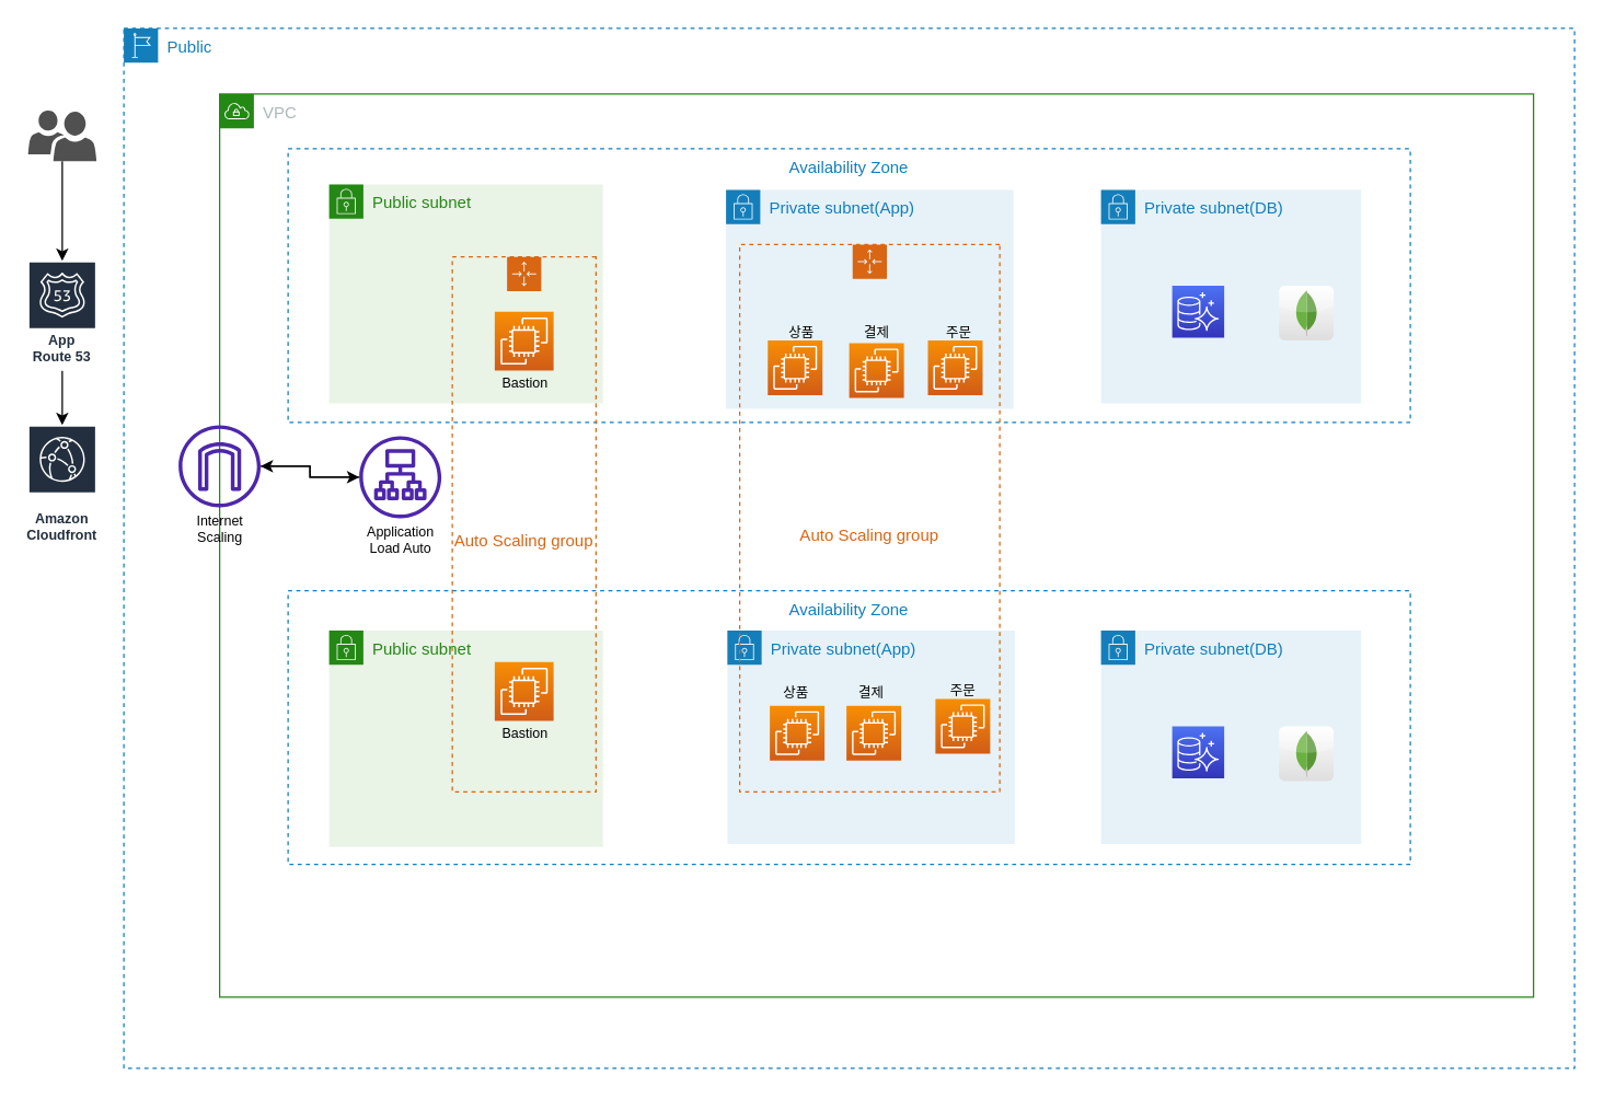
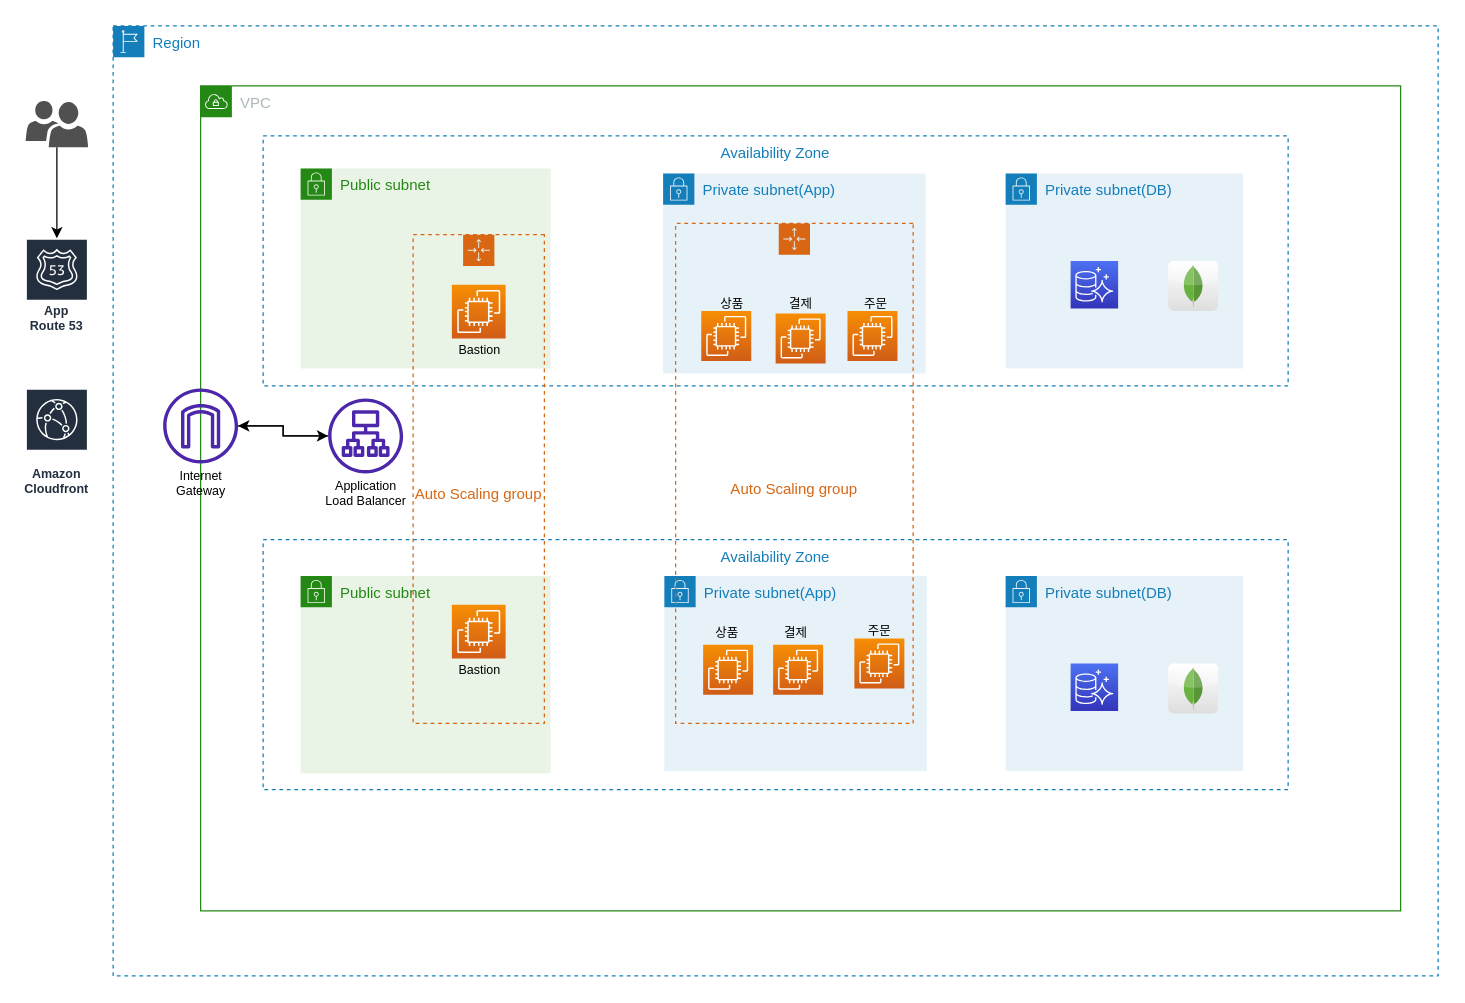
  <mxCell id="0" />
  <mxCell id="1" parent="0" />
- <mxCell id="2" style="edgeStyle=orthogonalEdgeStyle;rounded=0;orthogonalLoop=1;jettySize=auto;html=1;startArrow=none;startFill=0;endArrow=classic;endFill=1;" parent="1" source="3" target="44" edge="1"><mxGeometry relative="1" as="geometry" /></mxCell>
  <mxCell id="3" value="App Route 53" style="sketch=0;outlineConnect=0;fontColor=#232F3E;gradientColor=none;strokeColor=#ffffff;fillColor=#232F3E;dashed=0;verticalLabelPosition=middle;verticalAlign=bottom;align=center;html=1;whiteSpace=wrap;fontSize=10;fontStyle=1;spacing=3;shape=mxgraph.aws4.productIcon;prIcon=mxgraph.aws4.route_53;" parent="1" vertex="1"><mxGeometry x="20" y="190" width="50" height="80" as="geometry" /></mxCell>
- <mxCell id="4" value="Public" style="points=[[0,0],[0.25,0],[0.5,0],[0.75,0],[1,0],[1,0.25],[1,0.5],[1,0.75],[1,1],[0.75,1],[0.5,1],[0.25,1],[0,1],[0,0.75],[0,0.5],[0,0.25]];outlineConnect=0;gradientColor=none;html=1;whiteSpace=wrap;fontSize=12;fontStyle=0;container=1;pointerEvents=0;collapsible=0;recursiveResize=0;shape=mxgraph.aws4.group;grIcon=mxgraph.aws4.group_region;strokeColor=#147EBA;fillColor=none;verticalAlign=top;align=left;spacingLeft=30;fontColor=#147EBA;dashed=1;" parent="1" vertex="1"><mxGeometry x="90" y="20" width="1060" height="760" as="geometry" /></mxCell>
+ <mxCell id="4" value="Region" style="points=[[0,0],[0.25,0],[0.5,0],[0.75,0],[1,0],[1,0.25],[1,0.5],[1,0.75],[1,1],[0.75,1],[0.5,1],[0.25,1],[0,1],[0,0.75],[0,0.5],[0,0.25]];outlineConnect=0;gradientColor=none;html=1;whiteSpace=wrap;fontSize=12;fontStyle=0;container=1;pointerEvents=0;collapsible=0;recursiveResize=0;shape=mxgraph.aws4.group;grIcon=mxgraph.aws4.group_region;strokeColor=#147EBA;fillColor=none;verticalAlign=top;align=left;spacingLeft=30;fontColor=#147EBA;dashed=1;" parent="1" vertex="1"><mxGeometry x="90" y="20" width="1060" height="760" as="geometry" /></mxCell>
  <mxCell id="5" value="VPC" style="points=[[0,0],[0.25,0],[0.5,0],[0.75,0],[1,0],[1,0.25],[1,0.5],[1,0.75],[1,1],[0.75,1],[0.5,1],[0.25,1],[0,1],[0,0.75],[0,0.5],[0,0.25]];outlineConnect=0;gradientColor=none;html=1;whiteSpace=wrap;fontSize=12;fontStyle=0;container=1;pointerEvents=0;collapsible=0;recursiveResize=0;shape=mxgraph.aws4.group;grIcon=mxgraph.aws4.group_vpc;strokeColor=#248814;fillColor=none;verticalAlign=top;align=left;spacingLeft=30;fontColor=#AAB7B8;dashed=0;" parent="4" vertex="1"><mxGeometry x="70" y="48" width="960" height="660" as="geometry" /></mxCell>
  <mxCell id="6" value="Private subnet(App)" style="points=[[0,0],[0.25,0],[0.5,0],[0.75,0],[1,0],[1,0.25],[1,0.5],[1,0.75],[1,1],[0.75,1],[0.5,1],[0.25,1],[0,1],[0,0.75],[0,0.5],[0,0.25]];outlineConnect=0;gradientColor=none;html=1;whiteSpace=wrap;fontSize=12;fontStyle=0;container=1;pointerEvents=0;collapsible=0;recursiveResize=0;shape=mxgraph.aws4.group;grIcon=mxgraph.aws4.group_security_group;grStroke=0;strokeColor=#147EBA;fillColor=#E6F2F8;verticalAlign=top;align=left;spacingLeft=30;fontColor=#147EBA;dashed=0;" parent="5" vertex="1"><mxGeometry x="371" y="392" width="210" height="156" as="geometry" /></mxCell>
  <mxCell id="7" value="상품" style="text;html=1;align=center;verticalAlign=middle;resizable=0;points=[];autosize=1;strokeColor=none;fillColor=none;fontSize=10;" parent="6" vertex="1"><mxGeometry x="30" y="30" width="40" height="30" as="geometry" /></mxCell>
  <mxCell id="8" value="결제" style="text;html=1;align=center;verticalAlign=middle;resizable=0;points=[];autosize=1;strokeColor=none;fillColor=none;fontSize=10;" parent="6" vertex="1"><mxGeometry x="85" y="30" width="40" height="30" as="geometry" /></mxCell>
  <mxCell id="9" value="" style="sketch=0;points=[[0,0,0],[0.25,0,0],[0.5,0,0],[0.75,0,0],[1,0,0],[0,1,0],[0.25,1,0],[0.5,1,0],[0.75,1,0],[1,1,0],[0,0.25,0],[0,0.5,0],[0,0.75,0],[1,0.25,0],[1,0.5,0],[1,0.75,0]];outlineConnect=0;fontColor=#232F3E;gradientColor=#F78E04;gradientDirection=north;fillColor=#D05C17;strokeColor=#ffffff;dashed=0;verticalLabelPosition=bottom;verticalAlign=top;align=center;html=1;fontSize=12;fontStyle=0;aspect=fixed;shape=mxgraph.aws4.resourceIcon;resIcon=mxgraph.aws4.ec2;" parent="6" vertex="1"><mxGeometry x="87" y="55" width="40" height="40" as="geometry" /></mxCell>
  <mxCell id="10" value="Availability Zone" style="fillColor=none;strokeColor=#147EBA;dashed=1;verticalAlign=top;fontStyle=0;fontColor=#147EBA;" parent="5" vertex="1"><mxGeometry x="50" y="40" width="820" height="200" as="geometry" /></mxCell>
  <mxCell id="11" value="Public subnet" style="points=[[0,0],[0.25,0],[0.5,0],[0.75,0],[1,0],[1,0.25],[1,0.5],[1,0.75],[1,1],[0.75,1],[0.5,1],[0.25,1],[0,1],[0,0.75],[0,0.5],[0,0.25]];outlineConnect=0;gradientColor=none;html=1;whiteSpace=wrap;fontSize=12;fontStyle=0;container=1;pointerEvents=0;collapsible=0;recursiveResize=0;shape=mxgraph.aws4.group;grIcon=mxgraph.aws4.group_security_group;grStroke=0;strokeColor=#248814;fillColor=#E9F3E6;verticalAlign=top;align=left;spacingLeft=30;fontColor=#248814;dashed=0;flipH=0;flipV=0;" parent="5" vertex="1"><mxGeometry x="80" y="66" width="200" height="160" as="geometry" /></mxCell>
  <mxCell id="12" value="Private subnet(DB)" style="points=[[0,0],[0.25,0],[0.5,0],[0.75,0],[1,0],[1,0.25],[1,0.5],[1,0.75],[1,1],[0.75,1],[0.5,1],[0.25,1],[0,1],[0,0.75],[0,0.5],[0,0.25]];outlineConnect=0;gradientColor=none;html=1;whiteSpace=wrap;fontSize=12;fontStyle=0;container=1;pointerEvents=0;collapsible=0;recursiveResize=0;shape=mxgraph.aws4.group;grIcon=mxgraph.aws4.group_security_group;grStroke=0;strokeColor=#147EBA;fillColor=#E6F2F8;verticalAlign=top;align=left;spacingLeft=30;fontColor=#147EBA;dashed=0;" parent="5" vertex="1"><mxGeometry x="644" y="70" width="190" height="156" as="geometry" /></mxCell>
  <mxCell id="13" value="" style="sketch=0;points=[[0,0,0],[0.25,0,0],[0.5,0,0],[0.75,0,0],[1,0,0],[0,1,0],[0.25,1,0],[0.5,1,0],[0.75,1,0],[1,1,0],[0,0.25,0],[0,0.5,0],[0,0.75,0],[1,0.25,0],[1,0.5,0],[1,0.75,0]];outlineConnect=0;fontColor=#232F3E;gradientColor=#4D72F3;gradientDirection=north;fillColor=#3334B9;strokeColor=#ffffff;dashed=0;verticalLabelPosition=bottom;verticalAlign=top;align=center;html=1;fontSize=12;fontStyle=0;aspect=fixed;shape=mxgraph.aws4.resourceIcon;resIcon=mxgraph.aws4.aurora;" parent="12" vertex="1"><mxGeometry x="52" y="70" width="38" height="38" as="geometry" /></mxCell>
  <mxCell id="14" value="" style="dashed=0;outlineConnect=0;html=1;align=center;labelPosition=center;verticalLabelPosition=bottom;verticalAlign=top;shape=mxgraph.webicons.mongodb;gradientColor=#DFDEDE" parent="12" vertex="1"><mxGeometry x="130" y="70" width="40" height="40" as="geometry" /></mxCell>
  <mxCell id="15" value="Private subnet(App)" style="points=[[0,0],[0.25,0],[0.5,0],[0.75,0],[1,0],[1,0.25],[1,0.5],[1,0.75],[1,1],[0.75,1],[0.5,1],[0.25,1],[0,1],[0,0.75],[0,0.5],[0,0.25]];outlineConnect=0;gradientColor=none;html=1;whiteSpace=wrap;fontSize=12;fontStyle=0;container=1;pointerEvents=0;collapsible=0;recursiveResize=0;shape=mxgraph.aws4.group;grIcon=mxgraph.aws4.group_security_group;grStroke=0;strokeColor=#147EBA;fillColor=#E6F2F8;verticalAlign=top;align=left;spacingLeft=30;fontColor=#147EBA;dashed=0;" parent="5" vertex="1"><mxGeometry x="370" y="70" width="210" height="160" as="geometry" /></mxCell>
  <mxCell id="16" value="결제" style="text;html=1;align=center;verticalAlign=middle;resizable=0;points=[];autosize=1;strokeColor=none;fillColor=none;fontSize=10;" parent="15" vertex="1"><mxGeometry x="90" y="89" width="40" height="30" as="geometry" /></mxCell>
  <mxCell id="17" value="Auto Scaling group" style="points=[[0,0],[0.25,0],[0.5,0],[0.75,0],[1,0],[1,0.25],[1,0.5],[1,0.75],[1,1],[0.75,1],[0.5,1],[0.25,1],[0,1],[0,0.75],[0,0.5],[0,0.25]];outlineConnect=0;gradientColor=none;html=1;whiteSpace=wrap;fontSize=12;fontStyle=0;container=1;pointerEvents=0;collapsible=0;recursiveResize=0;shape=mxgraph.aws4.groupCenter;grIcon=mxgraph.aws4.group_auto_scaling_group;grStroke=1;strokeColor=#D86613;fillColor=none;verticalAlign=middle;align=center;fontColor=#D86613;dashed=1;spacingTop=25;flipV=0;flipH=1;" parent="15" vertex="1"><mxGeometry x="10" y="40" width="190" height="400" as="geometry" /></mxCell>
  <mxCell id="18" value="" style="sketch=0;points=[[0,0,0],[0.25,0,0],[0.5,0,0],[0.75,0,0],[1,0,0],[0,1,0],[0.25,1,0],[0.5,1,0],[0.75,1,0],[1,1,0],[0,0.25,0],[0,0.5,0],[0,0.75,0],[1,0.25,0],[1,0.5,0],[1,0.75,0]];outlineConnect=0;fontColor=#232F3E;gradientColor=#F78E04;gradientDirection=north;fillColor=#D05C17;strokeColor=#ffffff;dashed=0;verticalLabelPosition=bottom;verticalAlign=top;align=center;html=1;fontSize=12;fontStyle=0;aspect=fixed;shape=mxgraph.aws4.resourceIcon;resIcon=mxgraph.aws4.ec2;" parent="17" vertex="1"><mxGeometry x="20.5" y="70" width="40" height="40" as="geometry" /></mxCell>
  <mxCell id="19" value="" style="sketch=0;points=[[0,0,0],[0.25,0,0],[0.5,0,0],[0.75,0,0],[1,0,0],[0,1,0],[0.25,1,0],[0.5,1,0],[0.75,1,0],[1,1,0],[0,0.25,0],[0,0.5,0],[0,0.75,0],[1,0.25,0],[1,0.5,0],[1,0.75,0]];outlineConnect=0;fontColor=#232F3E;gradientColor=#F78E04;gradientDirection=north;fillColor=#D05C17;strokeColor=#ffffff;dashed=0;verticalLabelPosition=bottom;verticalAlign=top;align=center;html=1;fontSize=12;fontStyle=0;aspect=fixed;shape=mxgraph.aws4.resourceIcon;resIcon=mxgraph.aws4.ec2;" parent="17" vertex="1"><mxGeometry x="137.5" y="70" width="40" height="40" as="geometry" /></mxCell>
  <mxCell id="20" value="Availability Zone" style="fillColor=none;strokeColor=#147EBA;dashed=1;verticalAlign=top;fontStyle=0;fontColor=#147EBA;" parent="5" vertex="1"><mxGeometry x="50" y="363" width="820" height="200" as="geometry" /></mxCell>
  <mxCell id="21" value="Public subnet" style="points=[[0,0],[0.25,0],[0.5,0],[0.75,0],[1,0],[1,0.25],[1,0.5],[1,0.75],[1,1],[0.75,1],[0.5,1],[0.25,1],[0,1],[0,0.75],[0,0.5],[0,0.25]];outlineConnect=0;gradientColor=none;html=1;whiteSpace=wrap;fontSize=12;fontStyle=0;container=1;pointerEvents=0;collapsible=0;recursiveResize=0;shape=mxgraph.aws4.group;grIcon=mxgraph.aws4.group_security_group;grStroke=0;strokeColor=#248814;fillColor=#E9F3E6;verticalAlign=top;align=left;spacingLeft=30;fontColor=#248814;dashed=0;flipH=0;flipV=0;" parent="5" vertex="1"><mxGeometry x="80" y="392" width="200" height="158" as="geometry" /></mxCell>
  <mxCell id="22" value="Private subnet(DB)" style="points=[[0,0],[0.25,0],[0.5,0],[0.75,0],[1,0],[1,0.25],[1,0.5],[1,0.75],[1,1],[0.75,1],[0.5,1],[0.25,1],[0,1],[0,0.75],[0,0.5],[0,0.25]];outlineConnect=0;gradientColor=none;html=1;whiteSpace=wrap;fontSize=12;fontStyle=0;container=1;pointerEvents=0;collapsible=0;recursiveResize=0;shape=mxgraph.aws4.group;grIcon=mxgraph.aws4.group_security_group;grStroke=0;strokeColor=#147EBA;fillColor=#E6F2F8;verticalAlign=top;align=left;spacingLeft=30;fontColor=#147EBA;dashed=0;" parent="5" vertex="1"><mxGeometry x="644" y="392" width="190" height="156" as="geometry" /></mxCell>
  <mxCell id="23" value="" style="sketch=0;points=[[0,0,0],[0.25,0,0],[0.5,0,0],[0.75,0,0],[1,0,0],[0,1,0],[0.25,1,0],[0.5,1,0],[0.75,1,0],[1,1,0],[0,0.25,0],[0,0.5,0],[0,0.75,0],[1,0.25,0],[1,0.5,0],[1,0.75,0]];outlineConnect=0;fontColor=#232F3E;gradientColor=#4D72F3;gradientDirection=north;fillColor=#3334B9;strokeColor=#ffffff;dashed=0;verticalLabelPosition=bottom;verticalAlign=top;align=center;html=1;fontSize=12;fontStyle=0;aspect=fixed;shape=mxgraph.aws4.resourceIcon;resIcon=mxgraph.aws4.aurora;" parent="22" vertex="1"><mxGeometry x="52" y="70" width="38" height="38" as="geometry" /></mxCell>
  <mxCell id="24" value="" style="dashed=0;outlineConnect=0;html=1;align=center;labelPosition=center;verticalLabelPosition=bottom;verticalAlign=top;shape=mxgraph.webicons.mongodb;gradientColor=#DFDEDE" parent="22" vertex="1"><mxGeometry x="130" y="70" width="40" height="40" as="geometry" /></mxCell>
  <mxCell id="25" value="" style="sketch=0;outlineConnect=0;fontColor=#232F3E;gradientColor=none;fillColor=#4D27AA;strokeColor=none;dashed=0;verticalLabelPosition=bottom;verticalAlign=top;align=center;html=1;fontSize=12;fontStyle=0;aspect=fixed;pointerEvents=1;shape=mxgraph.aws4.application_load_balancer;" parent="5" vertex="1"><mxGeometry x="102" y="250" width="60" height="60" as="geometry" /></mxCell>
  <mxCell id="26" value="Auto Scaling group" style="points=[[0,0],[0.25,0],[0.5,0],[0.75,0],[1,0],[1,0.25],[1,0.5],[1,0.75],[1,1],[0.75,1],[0.5,1],[0.25,1],[0,1],[0,0.75],[0,0.5],[0,0.25]];outlineConnect=0;gradientColor=none;html=1;whiteSpace=wrap;fontSize=12;fontStyle=0;container=1;pointerEvents=0;collapsible=0;recursiveResize=0;shape=mxgraph.aws4.groupCenter;grIcon=mxgraph.aws4.group_auto_scaling_group;grStroke=1;strokeColor=#D86613;fillColor=none;verticalAlign=middle;align=center;fontColor=#D86613;dashed=1;spacingTop=25;flipV=0;flipH=1;" parent="5" vertex="1"><mxGeometry x="170" y="119" width="105" height="391" as="geometry" /></mxCell>
  <mxCell id="27" value="Bastion" style="text;html=1;align=center;verticalAlign=middle;resizable=0;points=[];autosize=1;strokeColor=none;fillColor=none;fontSize=10;" parent="26" vertex="1"><mxGeometry x="22.5" y="333" width="60" height="30" as="geometry" /></mxCell>
  <mxCell id="28" value="" style="sketch=0;points=[[0,0,0],[0.25,0,0],[0.5,0,0],[0.75,0,0],[1,0,0],[0,1,0],[0.25,1,0],[0.5,1,0],[0.75,1,0],[1,1,0],[0,0.25,0],[0,0.5,0],[0,0.75,0],[1,0.25,0],[1,0.5,0],[1,0.75,0]];outlineConnect=0;fontColor=#232F3E;gradientColor=#F78E04;gradientDirection=north;fillColor=#D05C17;strokeColor=#ffffff;dashed=0;verticalLabelPosition=bottom;verticalAlign=top;align=center;html=1;fontSize=12;fontStyle=0;aspect=fixed;shape=mxgraph.aws4.resourceIcon;resIcon=mxgraph.aws4.ec2;" parent="26" vertex="1"><mxGeometry x="31" y="296" width="43" height="43" as="geometry" /></mxCell>
- <mxCell id="29" value="Application&lt;br&gt;Load Auto" style="text;html=1;align=center;verticalAlign=middle;resizable=0;points=[];autosize=1;strokeColor=none;fillColor=none;fontSize=10;" parent="5" vertex="1"><mxGeometry x="87" y="306" width="90" height="40" as="geometry" /></mxCell>
+ <mxCell id="29" value="Application&lt;br&gt;Load Balancer" style="text;html=1;align=center;verticalAlign=middle;resizable=0;points=[];autosize=1;strokeColor=none;fillColor=none;fontSize=10;" parent="5" vertex="1"><mxGeometry x="87" y="306" width="90" height="40" as="geometry" /></mxCell>
  <mxCell id="30" value="주문" style="text;html=1;align=center;verticalAlign=middle;resizable=0;points=[];autosize=1;strokeColor=none;fillColor=none;fontSize=10;" parent="5" vertex="1"><mxGeometry x="520" y="159" width="40" height="30" as="geometry" /></mxCell>
  <mxCell id="31" value="" style="sketch=0;points=[[0,0,0],[0.25,0,0],[0.5,0,0],[0.75,0,0],[1,0,0],[0,1,0],[0.25,1,0],[0.5,1,0],[0.75,1,0],[1,1,0],[0,0.25,0],[0,0.5,0],[0,0.75,0],[1,0.25,0],[1,0.5,0],[1,0.75,0]];outlineConnect=0;fontColor=#232F3E;gradientColor=#F78E04;gradientDirection=north;fillColor=#D05C17;strokeColor=#ffffff;dashed=0;verticalLabelPosition=bottom;verticalAlign=top;align=center;html=1;fontSize=12;fontStyle=0;aspect=fixed;shape=mxgraph.aws4.resourceIcon;resIcon=mxgraph.aws4.ec2;" parent="5" vertex="1"><mxGeometry x="523" y="442" width="40" height="40" as="geometry" /></mxCell>
  <mxCell id="32" value="" style="sketch=0;points=[[0,0,0],[0.25,0,0],[0.5,0,0],[0.75,0,0],[1,0,0],[0,1,0],[0.25,1,0],[0.5,1,0],[0.75,1,0],[1,1,0],[0,0.25,0],[0,0.5,0],[0,0.75,0],[1,0.25,0],[1,0.5,0],[1,0.75,0]];outlineConnect=0;fontColor=#232F3E;gradientColor=#F78E04;gradientDirection=north;fillColor=#D05C17;strokeColor=#ffffff;dashed=0;verticalLabelPosition=bottom;verticalAlign=top;align=center;html=1;fontSize=12;fontStyle=0;aspect=fixed;shape=mxgraph.aws4.resourceIcon;resIcon=mxgraph.aws4.ec2;" parent="5" vertex="1"><mxGeometry x="402" y="447" width="40" height="40" as="geometry" /></mxCell>
  <mxCell id="33" value="주문" style="text;html=1;align=center;verticalAlign=middle;resizable=0;points=[];autosize=1;strokeColor=none;fillColor=none;fontSize=10;" parent="5" vertex="1"><mxGeometry x="523" y="421" width="40" height="30" as="geometry" /></mxCell>
  <mxCell id="34" value="" style="sketch=0;points=[[0,0,0],[0.25,0,0],[0.5,0,0],[0.75,0,0],[1,0,0],[0,1,0],[0.25,1,0],[0.5,1,0],[0.75,1,0],[1,1,0],[0,0.25,0],[0,0.5,0],[0,0.75,0],[1,0.25,0],[1,0.5,0],[1,0.75,0]];outlineConnect=0;fontColor=#232F3E;gradientColor=#F78E04;gradientDirection=north;fillColor=#D05C17;strokeColor=#ffffff;dashed=0;verticalLabelPosition=bottom;verticalAlign=top;align=center;html=1;fontSize=12;fontStyle=0;aspect=fixed;shape=mxgraph.aws4.resourceIcon;resIcon=mxgraph.aws4.ec2;" parent="5" vertex="1"><mxGeometry x="460" y="182" width="40" height="40" as="geometry" /></mxCell>
  <mxCell id="35" value="상품" style="text;html=1;align=center;verticalAlign=middle;resizable=0;points=[];autosize=1;strokeColor=none;fillColor=none;fontSize=10;" parent="5" vertex="1"><mxGeometry x="405" y="159" width="40" height="30" as="geometry" /></mxCell>
  <mxCell id="36" value="Bastion" style="text;html=1;align=center;verticalAlign=middle;resizable=0;points=[];autosize=1;strokeColor=none;fillColor=none;fontSize=10;" parent="5" vertex="1"><mxGeometry x="192.5" y="196" width="60" height="30" as="geometry" /></mxCell>
  <mxCell id="37" value="" style="sketch=0;points=[[0,0,0],[0.25,0,0],[0.5,0,0],[0.75,0,0],[1,0,0],[0,1,0],[0.25,1,0],[0.5,1,0],[0.75,1,0],[1,1,0],[0,0.25,0],[0,0.5,0],[0,0.75,0],[1,0.25,0],[1,0.5,0],[1,0.75,0]];outlineConnect=0;fontColor=#232F3E;gradientColor=#F78E04;gradientDirection=north;fillColor=#D05C17;strokeColor=#ffffff;dashed=0;verticalLabelPosition=bottom;verticalAlign=top;align=center;html=1;fontSize=12;fontStyle=0;aspect=fixed;shape=mxgraph.aws4.resourceIcon;resIcon=mxgraph.aws4.ec2;" parent="5" vertex="1"><mxGeometry x="201" y="159" width="43" height="43" as="geometry" /></mxCell>
  <mxCell id="38" style="edgeStyle=orthogonalEdgeStyle;rounded=0;orthogonalLoop=1;jettySize=auto;html=1;startArrow=none;startFill=0;endArrow=classic;endFill=1;" parent="4" source="39" target="25" edge="1"><mxGeometry relative="1" as="geometry" /></mxCell>
  <mxCell id="39" value="" style="sketch=0;outlineConnect=0;fontColor=#232F3E;gradientColor=none;fillColor=#4D27AA;strokeColor=none;dashed=0;verticalLabelPosition=bottom;verticalAlign=top;align=center;html=1;fontSize=12;fontStyle=0;aspect=fixed;pointerEvents=1;shape=mxgraph.aws4.internet_gateway;" parent="4" vertex="1"><mxGeometry x="40" y="290" width="60" height="60" as="geometry" /></mxCell>
  <mxCell id="40" value="" style="edgeStyle=orthogonalEdgeStyle;rounded=0;orthogonalLoop=1;jettySize=auto;html=1;startArrow=none;startFill=0;endArrow=classic;endFill=1;" parent="4" source="25" target="39" edge="1"><mxGeometry relative="1" as="geometry" /></mxCell>
- <mxCell id="41" value="Internet&lt;br&gt;Scaling" style="text;html=1;align=center;verticalAlign=middle;resizable=0;points=[];autosize=1;strokeColor=none;fillColor=none;fontSize=10;" parent="4" vertex="1"><mxGeometry x="40" y="346" width="60" height="40" as="geometry" /></mxCell>
+ <mxCell id="41" value="Internet&lt;br&gt;Gateway" style="text;html=1;align=center;verticalAlign=middle;resizable=0;points=[];autosize=1;strokeColor=none;fillColor=none;fontSize=10;" parent="4" vertex="1"><mxGeometry x="40" y="346" width="60" height="40" as="geometry" /></mxCell>
  <mxCell id="42" style="edgeStyle=orthogonalEdgeStyle;rounded=0;orthogonalLoop=1;jettySize=auto;html=1;startArrow=none;startFill=0;endArrow=classic;endFill=1;" parent="1" source="43" target="3" edge="1"><mxGeometry relative="1" as="geometry" /></mxCell>
  <mxCell id="43" value="" style="sketch=0;pointerEvents=1;shadow=0;dashed=0;html=1;strokeColor=none;labelPosition=center;verticalLabelPosition=bottom;verticalAlign=top;align=center;fillColor=#505050;shape=mxgraph.mscae.intune.user_group" parent="1" vertex="1"><mxGeometry x="20" y="80" width="50" height="37" as="geometry" /></mxCell>
  <mxCell id="44" value="Amazon Cloudfront" style="sketch=0;outlineConnect=0;fontColor=#232F3E;gradientColor=none;strokeColor=#ffffff;fillColor=#232F3E;dashed=0;verticalLabelPosition=middle;verticalAlign=bottom;align=center;html=1;whiteSpace=wrap;fontSize=10;fontStyle=1;spacing=3;shape=mxgraph.aws4.productIcon;prIcon=mxgraph.aws4.cloudfront;" parent="1" vertex="1"><mxGeometry x="20" y="310" width="50" height="90" as="geometry" /></mxCell>
